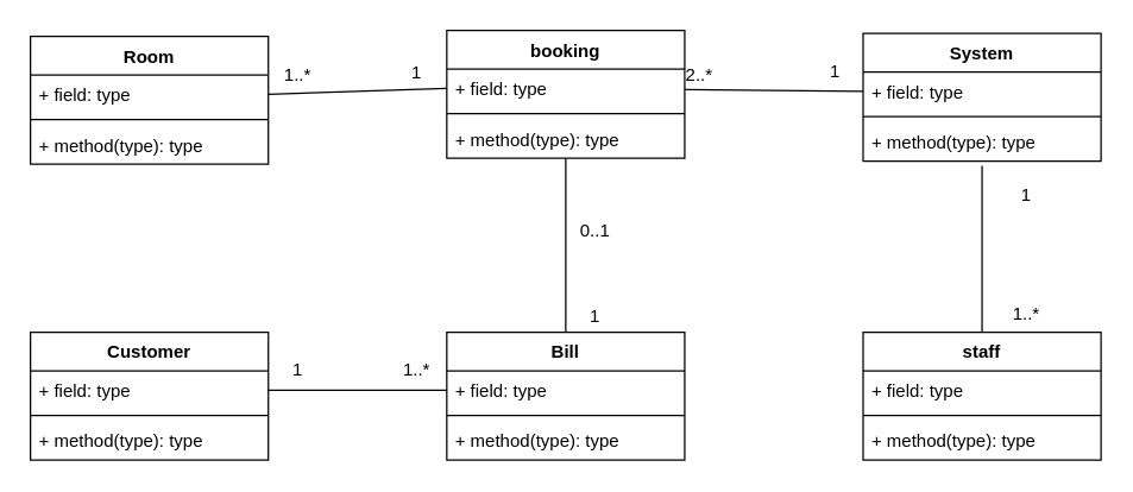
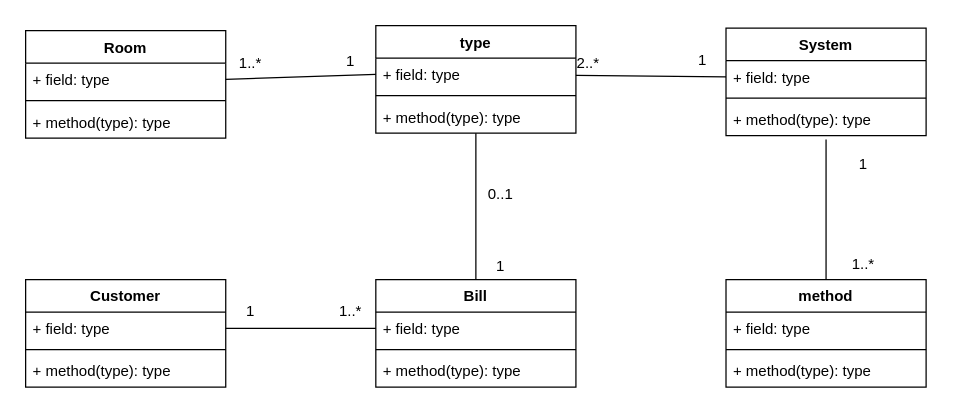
  <mxCell id="0" />
  <mxCell id="1" parent="0" />
  <mxCell id="2" value="Room" style="swimlane;fontStyle=1;align=center;verticalAlign=top;childLayout=stackLayout;horizontal=1;startSize=26;horizontalStack=0;resizeParent=1;resizeParentMax=0;resizeLast=0;collapsible=1;marginBottom=0;" vertex="1" parent="1"><mxGeometry x="20" y="24" width="160" height="86" as="geometry" /></mxCell>
  <mxCell id="3" value="+ field: type" style="text;strokeColor=none;fillColor=none;align=left;verticalAlign=top;spacingLeft=4;spacingRight=4;overflow=hidden;rotatable=0;points=[[0,0.5],[1,0.5]];portConstraint=eastwest;" vertex="1" parent="2"><mxGeometry y="26" width="160" height="26" as="geometry" /></mxCell>
  <mxCell id="4" value="" style="line;strokeWidth=1;fillColor=none;align=left;verticalAlign=middle;spacingTop=-1;spacingLeft=3;spacingRight=3;rotatable=0;labelPosition=right;points=[];portConstraint=eastwest;" vertex="1" parent="2"><mxGeometry y="52" width="160" height="8" as="geometry" /></mxCell>
  <mxCell id="5" value="+ method(type): type" style="text;strokeColor=none;fillColor=none;align=left;verticalAlign=top;spacingLeft=4;spacingRight=4;overflow=hidden;rotatable=0;points=[[0,0.5],[1,0.5]];portConstraint=eastwest;" vertex="1" parent="2"><mxGeometry y="60" width="160" height="26" as="geometry" /></mxCell>
- <mxCell id="6" value="booking" style="swimlane;fontStyle=1;align=center;verticalAlign=top;childLayout=stackLayout;horizontal=1;startSize=26;horizontalStack=0;resizeParent=1;resizeParentMax=0;resizeLast=0;collapsible=1;marginBottom=0;" vertex="1" parent="1"><mxGeometry x="300" y="20" width="160" height="86" as="geometry" /></mxCell>
+ <mxCell id="6" value="type" style="swimlane;fontStyle=1;align=center;verticalAlign=top;childLayout=stackLayout;horizontal=1;startSize=26;horizontalStack=0;resizeParent=1;resizeParentMax=0;resizeLast=0;collapsible=1;marginBottom=0;" vertex="1" parent="1"><mxGeometry x="300" y="20" width="160" height="86" as="geometry" /></mxCell>
  <mxCell id="7" value="+ field: type" style="text;strokeColor=none;fillColor=none;align=left;verticalAlign=top;spacingLeft=4;spacingRight=4;overflow=hidden;rotatable=0;points=[[0,0.5],[1,0.5]];portConstraint=eastwest;" vertex="1" parent="6"><mxGeometry y="26" width="160" height="26" as="geometry" /></mxCell>
  <mxCell id="8" value="" style="line;strokeWidth=1;fillColor=none;align=left;verticalAlign=middle;spacingTop=-1;spacingLeft=3;spacingRight=3;rotatable=0;labelPosition=right;points=[];portConstraint=eastwest;" vertex="1" parent="6"><mxGeometry y="52" width="160" height="8" as="geometry" /></mxCell>
  <mxCell id="9" value="+ method(type): type" style="text;strokeColor=none;fillColor=none;align=left;verticalAlign=top;spacingLeft=4;spacingRight=4;overflow=hidden;rotatable=0;points=[[0,0.5],[1,0.5]];portConstraint=eastwest;" vertex="1" parent="6"><mxGeometry y="60" width="160" height="26" as="geometry" /></mxCell>
  <mxCell id="10" value="Customer" style="swimlane;fontStyle=1;align=center;verticalAlign=top;childLayout=stackLayout;horizontal=1;startSize=26;horizontalStack=0;resizeParent=1;resizeParentMax=0;resizeLast=0;collapsible=1;marginBottom=0;" vertex="1" parent="1"><mxGeometry x="20" y="223" width="160" height="86" as="geometry" /></mxCell>
  <mxCell id="11" value="+ field: type" style="text;strokeColor=none;fillColor=none;align=left;verticalAlign=top;spacingLeft=4;spacingRight=4;overflow=hidden;rotatable=0;points=[[0,0.5],[1,0.5]];portConstraint=eastwest;" vertex="1" parent="10"><mxGeometry y="26" width="160" height="26" as="geometry" /></mxCell>
  <mxCell id="12" value="" style="line;strokeWidth=1;fillColor=none;align=left;verticalAlign=middle;spacingTop=-1;spacingLeft=3;spacingRight=3;rotatable=0;labelPosition=right;points=[];portConstraint=eastwest;" vertex="1" parent="10"><mxGeometry y="52" width="160" height="8" as="geometry" /></mxCell>
  <mxCell id="13" value="+ method(type): type" style="text;strokeColor=none;fillColor=none;align=left;verticalAlign=top;spacingLeft=4;spacingRight=4;overflow=hidden;rotatable=0;points=[[0,0.5],[1,0.5]];portConstraint=eastwest;" vertex="1" parent="10"><mxGeometry y="60" width="160" height="26" as="geometry" /></mxCell>
  <mxCell id="14" value="Bill" style="swimlane;fontStyle=1;align=center;verticalAlign=top;childLayout=stackLayout;horizontal=1;startSize=26;horizontalStack=0;resizeParent=1;resizeParentMax=0;resizeLast=0;collapsible=1;marginBottom=0;" vertex="1" parent="1"><mxGeometry x="300" y="223" width="160" height="86" as="geometry" /></mxCell>
  <mxCell id="15" value="+ field: type" style="text;strokeColor=none;fillColor=none;align=left;verticalAlign=top;spacingLeft=4;spacingRight=4;overflow=hidden;rotatable=0;points=[[0,0.5],[1,0.5]];portConstraint=eastwest;" vertex="1" parent="14"><mxGeometry y="26" width="160" height="26" as="geometry" /></mxCell>
  <mxCell id="16" value="" style="line;strokeWidth=1;fillColor=none;align=left;verticalAlign=middle;spacingTop=-1;spacingLeft=3;spacingRight=3;rotatable=0;labelPosition=right;points=[];portConstraint=eastwest;" vertex="1" parent="14"><mxGeometry y="52" width="160" height="8" as="geometry" /></mxCell>
  <mxCell id="17" value="+ method(type): type" style="text;strokeColor=none;fillColor=none;align=left;verticalAlign=top;spacingLeft=4;spacingRight=4;overflow=hidden;rotatable=0;points=[[0,0.5],[1,0.5]];portConstraint=eastwest;" vertex="1" parent="14"><mxGeometry y="60" width="160" height="26" as="geometry" /></mxCell>
  <mxCell id="18" value="System" style="swimlane;fontStyle=1;align=center;verticalAlign=top;childLayout=stackLayout;horizontal=1;startSize=26;horizontalStack=0;resizeParent=1;resizeParentMax=0;resizeLast=0;collapsible=1;marginBottom=0;" vertex="1" parent="1"><mxGeometry x="580" y="22" width="160" height="86" as="geometry" /></mxCell>
  <mxCell id="19" value="+ field: type" style="text;strokeColor=none;fillColor=none;align=left;verticalAlign=top;spacingLeft=4;spacingRight=4;overflow=hidden;rotatable=0;points=[[0,0.5],[1,0.5]];portConstraint=eastwest;" vertex="1" parent="18"><mxGeometry y="26" width="160" height="26" as="geometry" /></mxCell>
  <mxCell id="20" value="" style="line;strokeWidth=1;fillColor=none;align=left;verticalAlign=middle;spacingTop=-1;spacingLeft=3;spacingRight=3;rotatable=0;labelPosition=right;points=[];portConstraint=eastwest;" vertex="1" parent="18"><mxGeometry y="52" width="160" height="8" as="geometry" /></mxCell>
  <mxCell id="21" value="+ method(type): type" style="text;strokeColor=none;fillColor=none;align=left;verticalAlign=top;spacingLeft=4;spacingRight=4;overflow=hidden;rotatable=0;points=[[0,0.5],[1,0.5]];portConstraint=eastwest;" vertex="1" parent="18"><mxGeometry y="60" width="160" height="26" as="geometry" /></mxCell>
- <mxCell id="22" value="staff" style="swimlane;fontStyle=1;align=center;verticalAlign=top;childLayout=stackLayout;horizontal=1;startSize=26;horizontalStack=0;resizeParent=1;resizeParentMax=0;resizeLast=0;collapsible=1;marginBottom=0;" vertex="1" parent="1"><mxGeometry x="580" y="223" width="160" height="86" as="geometry" /></mxCell>
+ <mxCell id="22" value="method" style="swimlane;fontStyle=1;align=center;verticalAlign=top;childLayout=stackLayout;horizontal=1;startSize=26;horizontalStack=0;resizeParent=1;resizeParentMax=0;resizeLast=0;collapsible=1;marginBottom=0;" vertex="1" parent="1"><mxGeometry x="580" y="223" width="160" height="86" as="geometry" /></mxCell>
  <mxCell id="23" value="+ field: type" style="text;strokeColor=none;fillColor=none;align=left;verticalAlign=top;spacingLeft=4;spacingRight=4;overflow=hidden;rotatable=0;points=[[0,0.5],[1,0.5]];portConstraint=eastwest;" vertex="1" parent="22"><mxGeometry y="26" width="160" height="26" as="geometry" /></mxCell>
  <mxCell id="24" value="" style="line;strokeWidth=1;fillColor=none;align=left;verticalAlign=middle;spacingTop=-1;spacingLeft=3;spacingRight=3;rotatable=0;labelPosition=right;points=[];portConstraint=eastwest;" vertex="1" parent="22"><mxGeometry y="52" width="160" height="8" as="geometry" /></mxCell>
  <mxCell id="25" value="+ method(type): type" style="text;strokeColor=none;fillColor=none;align=left;verticalAlign=top;spacingLeft=4;spacingRight=4;overflow=hidden;rotatable=0;points=[[0,0.5],[1,0.5]];portConstraint=eastwest;" vertex="1" parent="22"><mxGeometry y="60" width="160" height="26" as="geometry" /></mxCell>
  <mxCell id="26" value="" style="endArrow=none;html=1;exitX=0.5;exitY=0;exitDx=0;exitDy=0;" edge="1" parent="1" source="14" target="9"><mxGeometry width="50" height="50" relative="1" as="geometry"><mxPoint x="370" y="191" as="sourcePoint" /><mxPoint x="360" y="121" as="targetPoint" /></mxGeometry></mxCell>
  <mxCell id="27" value="" style="endArrow=none;html=1;entryX=0;entryY=0.5;entryDx=0;entryDy=0;" edge="1" parent="1" source="7" target="19"><mxGeometry width="50" height="50" relative="1" as="geometry"><mxPoint x="490" y="191" as="sourcePoint" /><mxPoint x="540" y="141" as="targetPoint" /></mxGeometry></mxCell>
  <mxCell id="28" value="1" style="text;html=1;resizable=0;points=[];align=center;verticalAlign=middle;labelBackgroundColor=#ffffff;" vertex="1" connectable="0" parent="27"><mxGeometry x="0.517" y="1" relative="1" as="geometry"><mxPoint x="9" y="-12" as="offset" /></mxGeometry></mxCell>
  <mxCell id="29" value="" style="endArrow=none;html=1;entryX=0;entryY=0.5;entryDx=0;entryDy=0;exitX=1;exitY=0.5;exitDx=0;exitDy=0;" edge="1" parent="1" source="3" target="7"><mxGeometry width="50" height="50" relative="1" as="geometry"><mxPoint x="250" y="-19" as="sourcePoint" /><mxPoint x="300" y="-69" as="targetPoint" /></mxGeometry></mxCell>
  <mxCell id="30" value="" style="endArrow=none;html=1;entryX=0.5;entryY=1.115;entryDx=0;entryDy=0;entryPerimeter=0;exitX=0.5;exitY=0;exitDx=0;exitDy=0;" edge="1" parent="1" source="22" target="21"><mxGeometry width="50" height="50" relative="1" as="geometry"><mxPoint x="630" y="181" as="sourcePoint" /><mxPoint x="680" y="131" as="targetPoint" /></mxGeometry></mxCell>
  <mxCell id="31" value="2..*" style="text;html=1;strokeColor=none;fillColor=none;align=center;verticalAlign=middle;whiteSpace=wrap;rounded=0;" vertex="1" parent="1"><mxGeometry x="450" y="40" width="40" height="20" as="geometry" /></mxCell>
  <mxCell id="32" value="1" style="text;html=1;strokeColor=none;fillColor=none;align=center;verticalAlign=middle;whiteSpace=wrap;rounded=0;" vertex="1" parent="1"><mxGeometry x="670" y="121" width="40" height="20" as="geometry" /></mxCell>
  <mxCell id="33" value="1..*" style="text;html=1;strokeColor=none;fillColor=none;align=center;verticalAlign=middle;whiteSpace=wrap;rounded=0;" vertex="1" parent="1"><mxGeometry x="670" y="201" width="40" height="20" as="geometry" /></mxCell>
  <mxCell id="34" value="0..1" style="text;html=1;strokeColor=none;fillColor=none;align=center;verticalAlign=middle;whiteSpace=wrap;rounded=0;" vertex="1" parent="1"><mxGeometry x="380" y="145" width="40" height="20" as="geometry" /></mxCell>
  <mxCell id="35" value="1" style="text;html=1;strokeColor=none;fillColor=none;align=center;verticalAlign=middle;whiteSpace=wrap;rounded=0;" vertex="1" parent="1"><mxGeometry x="380" y="203" width="40" height="20" as="geometry" /></mxCell>
  <mxCell id="36" value="1" style="text;html=1;strokeColor=none;fillColor=none;align=center;verticalAlign=middle;whiteSpace=wrap;rounded=0;" vertex="1" parent="1"><mxGeometry x="260" y="39" width="40" height="20" as="geometry" /></mxCell>
  <mxCell id="37" value="" style="endArrow=none;html=1;exitX=1;exitY=0.5;exitDx=0;exitDy=0;entryX=0;entryY=0.5;entryDx=0;entryDy=0;" edge="1" parent="1" source="11" target="15"><mxGeometry width="50" height="50" relative="1" as="geometry"><mxPoint x="250" y="391" as="sourcePoint" /><mxPoint x="300" y="341" as="targetPoint" /></mxGeometry></mxCell>
  <mxCell id="38" value="1..*" style="text;html=1;strokeColor=none;fillColor=none;align=center;verticalAlign=middle;whiteSpace=wrap;rounded=0;" vertex="1" parent="1"><mxGeometry x="260" y="239" width="40" height="20" as="geometry" /></mxCell>
  <mxCell id="39" value="1" style="text;html=1;strokeColor=none;fillColor=none;align=center;verticalAlign=middle;whiteSpace=wrap;rounded=0;" vertex="1" parent="1"><mxGeometry x="180" y="239" width="40" height="20" as="geometry" /></mxCell>
  <mxCell id="40" value="1..*" style="text;html=1;strokeColor=none;fillColor=none;align=center;verticalAlign=middle;whiteSpace=wrap;rounded=0;" vertex="1" parent="1"><mxGeometry x="180" y="40" width="40" height="20" as="geometry" /></mxCell>
